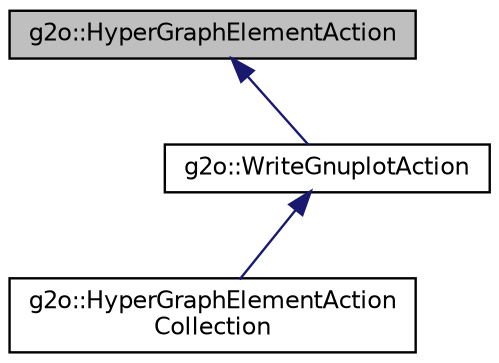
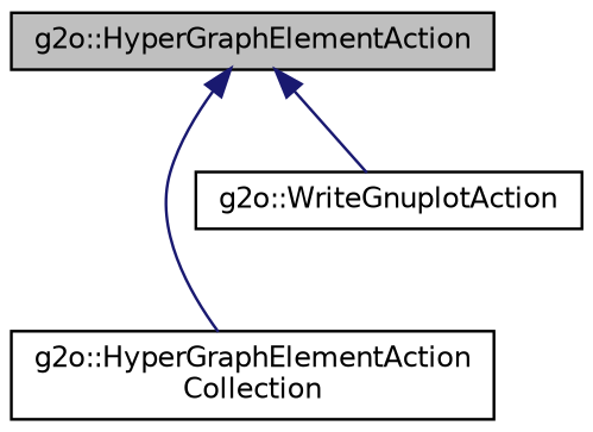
  digraph {
    node [color=black fillcolor=white fontname=Helvetica fontsize=10 shape=record style=filled]
    edge [color=midnightblue dir=back fontname=Helvetica fontsize=10 labelfontname=Helvetica labelfontsize=10 style=solid]
    n1 [fillcolor=grey75 fontcolor=black height=0.2 label="g2o::HyperGraphElementAction" width=0.4]
    n2 [height=0.2 label="g2o::HyperGraphElementAction\lCollection" width=0.4]
    n3 [height=0.2 label="g2o::WriteGnuplotAction" width=0.4]
-   n3 -> n2
+   n1 -> n2
    n1 -> n3
  }
